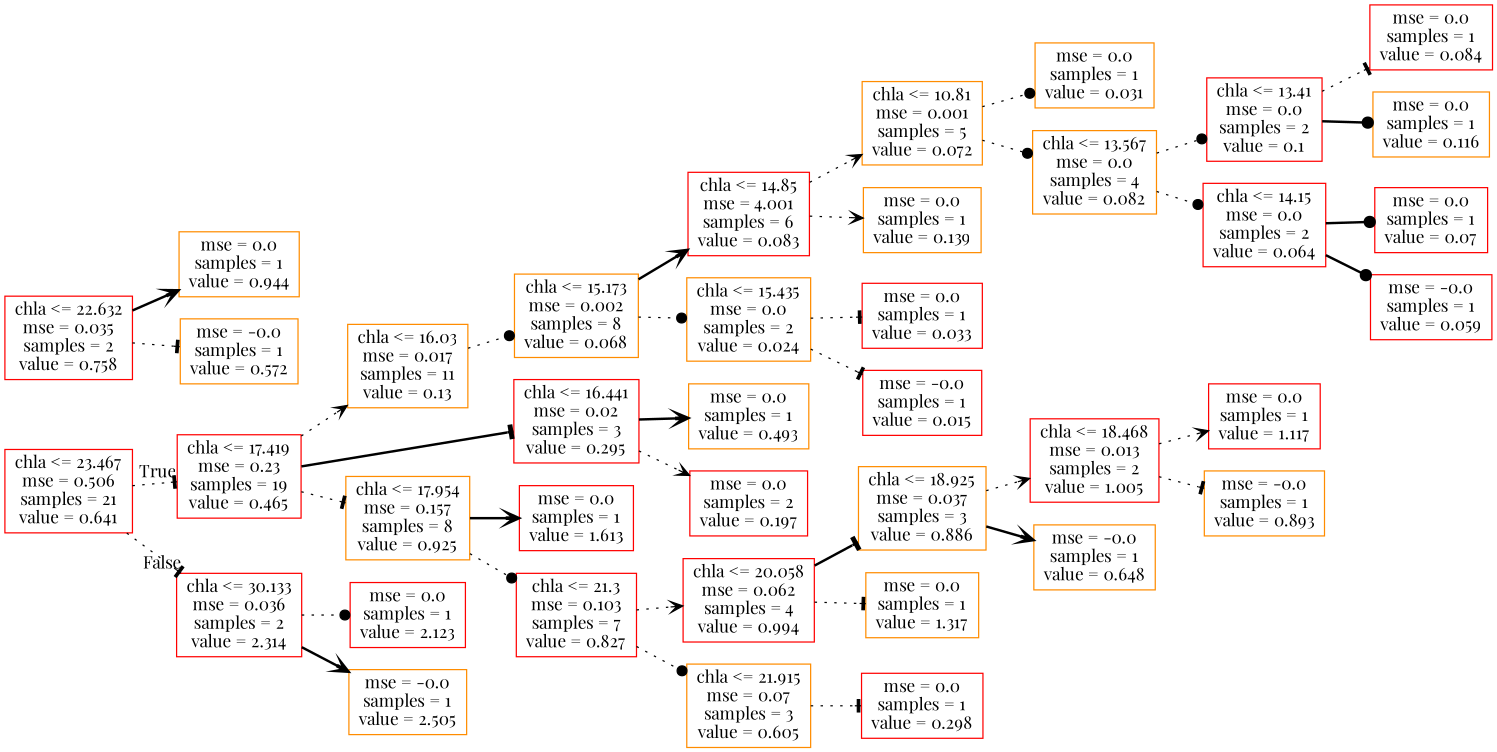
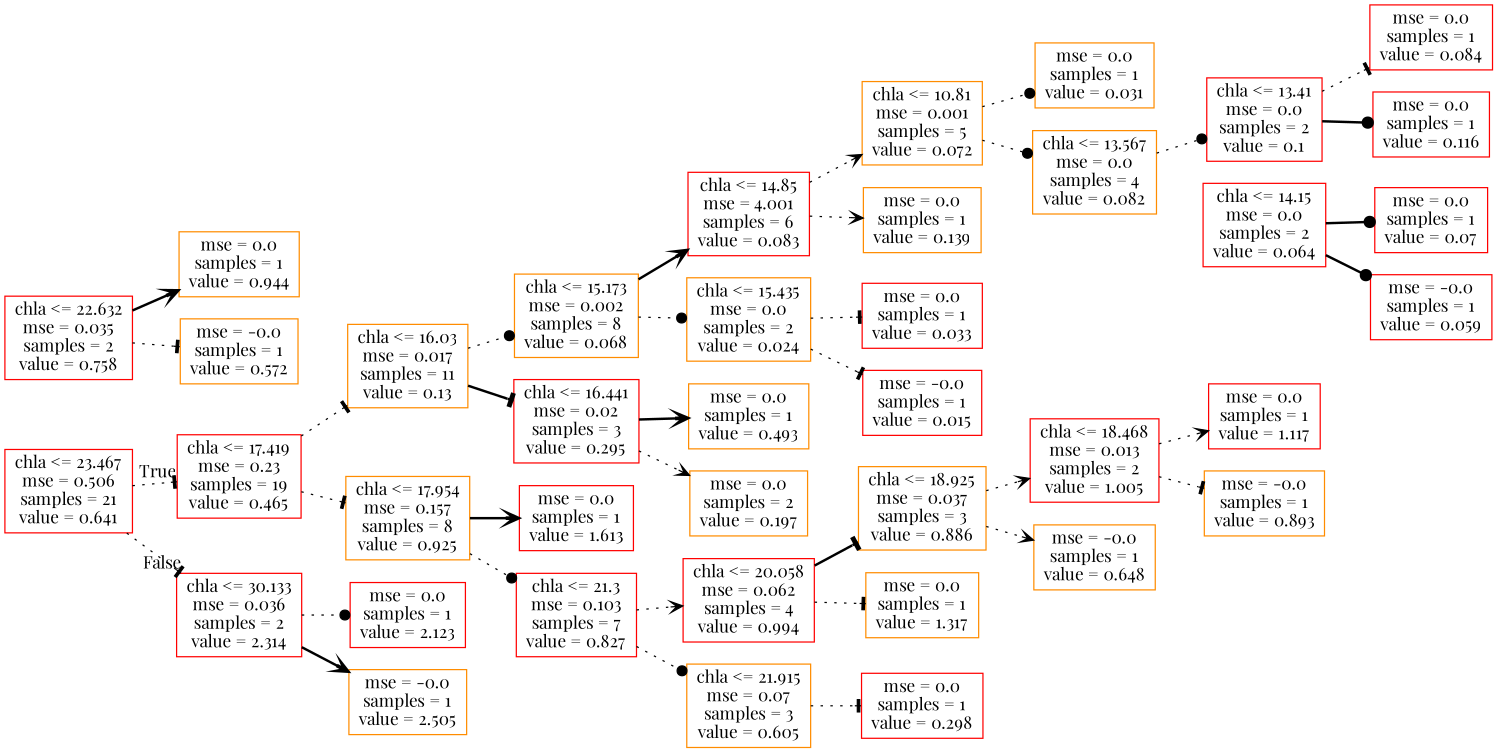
  digraph {
    fontname="Playfair Display"
    rankdir=LR
    node [color=red fontname="Playfair Display" shape=box]
    edge [arrowhead=vee fontname="Playfair Display" style=dotted]
    n1 [label="chla <= 23.467\nmse = 0.506\nsamples = 21\nvalue = 0.641"]
    n2 [label="chla <= 17.419\nmse = 0.23\nsamples = 19\nvalue = 0.465"]
    n3 [label="chla <= 30.133\nmse = 0.036\nsamples = 2\nvalue = 2.314"]
    n4 [color=darkorange label="chla <= 16.03\nmse = 0.017\nsamples = 11\nvalue = 0.13"]
    n5 [color=darkorange label="chla <= 17.954\nmse = 0.157\nsamples = 8\nvalue = 0.925"]
    n6 [label="mse = 0.0\nsamples = 1\nvalue = 2.123"]
    n7 [color=darkorange label="mse = -0.0\nsamples = 1\nvalue = 2.505"]
    n8 [color=darkorange label="chla <= 15.173\nmse = 0.002\nsamples = 8\nvalue = 0.068"]
    n9 [label="chla <= 16.441\nmse = 0.02\nsamples = 3\nvalue = 0.295"]
    n10 [label="mse = 0.0\nsamples = 1\nvalue = 1.613"]
    n11 [label="chla <= 21.3\nmse = 0.103\nsamples = 7\nvalue = 0.827"]
    n12 [label="chla <= 14.85\nmse = 4.001\nsamples = 6\nvalue = 0.083"]
    n13 [color=darkorange label="chla <= 15.435\nmse = 0.0\nsamples = 2\nvalue = 0.024"]
    n14 [color=darkorange label="mse = 0.0\nsamples = 1\nvalue = 0.493"]
-   n15 [label="mse = 0.0\nsamples = 2\nvalue = 0.197"]
+   n15 [color=darkorange label="mse = 0.0\nsamples = 2\nvalue = 0.197"]
    n16 [color=darkorange label="chla <= 10.81\nmse = 0.001\nsamples = 5\nvalue = 0.072"]
    n17 [color=darkorange label="mse = 0.0\nsamples = 1\nvalue = 0.139"]
    n18 [label="mse = 0.0\nsamples = 1\nvalue = 0.033"]
    n19 [label="mse = -0.0\nsamples = 1\nvalue = 0.015"]
    n20 [color=darkorange label="mse = 0.0\nsamples = 1\nvalue = 0.031"]
    n21 [color=darkorange label="chla <= 13.567\nmse = 0.0\nsamples = 4\nvalue = 0.082"]
    n22 [label="chla <= 13.41\nmse = 0.0\nsamples = 2\nvalue = 0.1"]
    n23 [label="chla <= 14.15\nmse = 0.0\nsamples = 2\nvalue = 0.064"]
    n24 [label="mse = 0.0\nsamples = 1\nvalue = 0.084"]
-   n25 [color=darkorange label="mse = 0.0\nsamples = 1\nvalue = 0.116"]
+   n25 [label="mse = 0.0\nsamples = 1\nvalue = 0.116"]
    n26 [label="mse = 0.0\nsamples = 1\nvalue = 0.07"]
    n27 [label="mse = -0.0\nsamples = 1\nvalue = 0.059"]
    n28 [label="chla <= 20.058\nmse = 0.062\nsamples = 4\nvalue = 0.994"]
    n29 [color=darkorange label="chla <= 21.915\nmse = 0.07\nsamples = 3\nvalue = 0.605"]
    n30 [color=darkorange label="chla <= 18.925\nmse = 0.037\nsamples = 3\nvalue = 0.886"]
    n31 [color=darkorange label="mse = 0.0\nsamples = 1\nvalue = 1.317"]
    n32 [label="mse = 0.0\nsamples = 1\nvalue = 0.298"]
    n33 [label="chla <= 18.468\nmse = 0.013\nsamples = 2\nvalue = 1.005"]
    n34 [color=darkorange label="mse = -0.0\nsamples = 1\nvalue = 0.648"]
    n35 [label="mse = 0.0\nsamples = 1\nvalue = 1.117"]
    n36 [color=darkorange label="mse = -0.0\nsamples = 1\nvalue = 0.893"]
    n37 [label="chla <= 22.632\nmse = 0.035\nsamples = 2\nvalue = 0.758"]
    n38 [color=darkorange label="mse = 0.0\nsamples = 1\nvalue = 0.944"]
    n39 [color=darkorange label="mse = -0.0\nsamples = 1\nvalue = 0.572"]
    n1 -> n2 [arrowhead=tee headlabel=True labelangle=45 labeldistance=2.5]
    n1 -> n3 [arrowhead=tee headlabel=False labelangle=-45 labeldistance=2.5]
-   n2 -> n4
+   n2 -> n4 [arrowhead=tee]
    n2 -> n5 [arrowhead=tee]
    n3 -> n6 [arrowhead=dot]
    n3 -> n7 [style=bold]
    n4 -> n8 [arrowhead=dot]
-   n2 -> n9 [arrowhead=tee style=bold]
+   n4 -> n9 [arrowhead=tee style=bold]
    n5 -> n10 [style=bold]
    n5 -> n11 [arrowhead=dot]
    n8 -> n12 [style=bold]
    n8 -> n13 [arrowhead=dot]
    n9 -> n14 [style=bold]
    n9 -> n15
    n11 -> n28
    n11 -> n29 [arrowhead=dot]
    n12 -> n16
    n12 -> n17
    n13 -> n18 [arrowhead=tee]
    n13 -> n19 [arrowhead=tee]
    n16 -> n20 [arrowhead=dot]
    n16 -> n21 [arrowhead=dot]
    n21 -> n22 [arrowhead=dot]
-   n21 -> n23 [arrowhead=dot]
    n22 -> n24 [arrowhead=tee]
    n22 -> n25 [arrowhead=dot style=bold]
    n23 -> n26 [arrowhead=dot style=bold]
    n23 -> n27 [arrowhead=dot style=bold]
    n28 -> n30 [arrowhead=tee style=bold]
    n28 -> n31 [arrowhead=tee]
    n29 -> n32 [arrowhead=tee]
    n30 -> n33
-   n30 -> n34 [style=bold]
+   n30 -> n34
    n33 -> n35
    n33 -> n36 [arrowhead=tee]
    n37 -> n38 [style=bold]
    n37 -> n39 [arrowhead=tee]
  }
